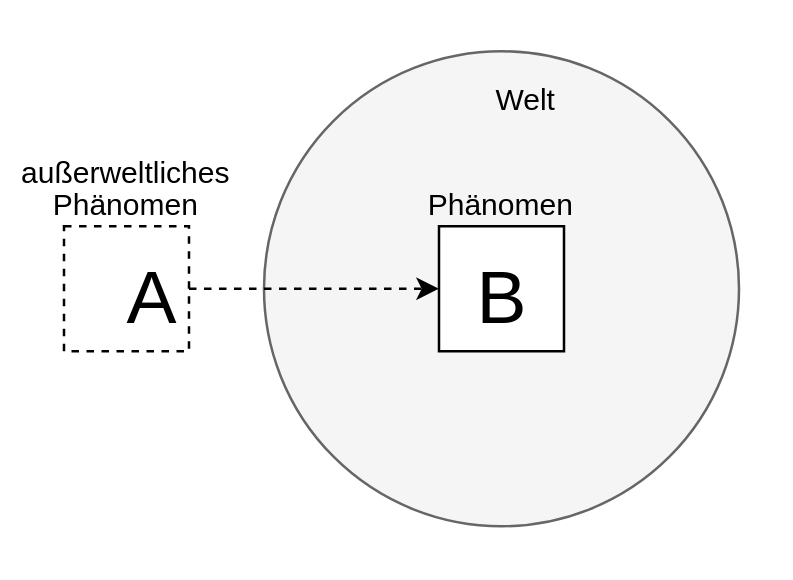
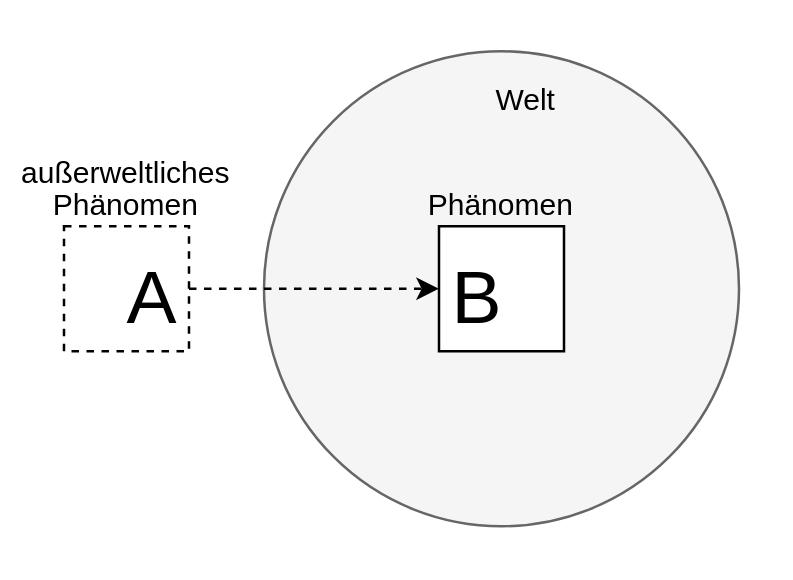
  <mxCell id="0" />
  <mxCell id="1" parent="0" />
  <mxCell id="2" value="" style="ellipse;whiteSpace=wrap;html=1;aspect=fixed;fillColor=#f5f5f5;fontColor=#333333;strokeColor=#666666;" vertex="1" parent="1"><mxGeometry x="105" y="20" width="190" height="190" as="geometry" /></mxCell>
  <mxCell id="3" value="" style="whiteSpace=wrap;html=1;aspect=fixed;dashed=1;" vertex="1" parent="1"><mxGeometry x="25" y="90" width="50" height="50" as="geometry" /></mxCell>
  <mxCell id="4" value="" style="whiteSpace=wrap;html=1;aspect=fixed;" vertex="1" parent="1"><mxGeometry x="175" y="90" width="50" height="50" as="geometry" /></mxCell>
  <mxCell id="5" value="" style="endArrow=classic;html=1;rounded=0;exitX=1;exitY=0.5;exitDx=0;exitDy=0;entryX=0;entryY=0.5;entryDx=0;entryDy=0;dashed=1;" edge="1" parent="1" source="3" target="4"><mxGeometry width="50" height="50" relative="1" as="geometry"><mxPoint x="445" y="110" as="sourcePoint" /><mxPoint x="495" y="60" as="targetPoint" /></mxGeometry></mxCell>
  <mxCell id="6" value="&lt;font style=&quot;font-size: 30px;&quot;&gt;A&lt;/font&gt;" style="text;html=1;strokeColor=none;fillColor=none;align=center;verticalAlign=middle;whiteSpace=wrap;rounded=0;" vertex="1" parent="1"><mxGeometry x="48.75" y="108" width="22.5" height="20" as="geometry" /></mxCell>
- <mxCell id="7" value="&lt;font style=&quot;font-size: 30px;&quot;&gt;B&lt;/font&gt;" style="text;html=1;strokeColor=none;fillColor=none;align=center;verticalAlign=middle;whiteSpace=wrap;rounded=0;" vertex="1" parent="1"><mxGeometry x="188.75" y="108" width="22.5" height="20" as="geometry" /></mxCell>
+ <mxCell id="7" value="&lt;font style=&quot;font-size: 30px;&quot;&gt;B&lt;/font&gt;" style="text;html=1;strokeColor=none;fillColor=none;align=center;verticalAlign=middle;whiteSpace=wrap;rounded=0;" vertex="1" parent="1"><mxGeometry x="178.75" y="108" width="22.5" height="20" as="geometry" /></mxCell>
  <mxCell id="8" value="Welt" style="text;html=1;strokeColor=none;fillColor=none;align=center;verticalAlign=middle;whiteSpace=wrap;rounded=0;" vertex="1" parent="1"><mxGeometry x="180" y="25" width="60" height="30" as="geometry" /></mxCell>
  <mxCell id="9" value="Phänomen" style="text;html=1;strokeColor=none;fillColor=none;align=center;verticalAlign=middle;whiteSpace=wrap;rounded=0;" vertex="1" parent="1"><mxGeometry x="20" y="67" width="60" height="30" as="geometry" /></mxCell>
  <mxCell id="10" value="Phänomen" style="text;html=1;strokeColor=none;fillColor=none;align=center;verticalAlign=middle;whiteSpace=wrap;rounded=0;" vertex="1" parent="1"><mxGeometry x="170" y="67" width="60" height="30" as="geometry" /></mxCell>
  <mxCell id="11" value="außerweltliches" style="text;html=1;strokeColor=none;fillColor=none;align=center;verticalAlign=middle;whiteSpace=wrap;rounded=0;glass=0;shadow=0;" vertex="1" parent="1"><mxGeometry x="20" y="54" width="60" height="30" as="geometry" /></mxCell>
